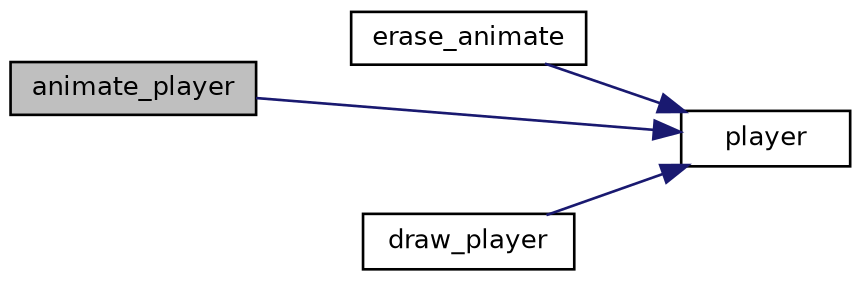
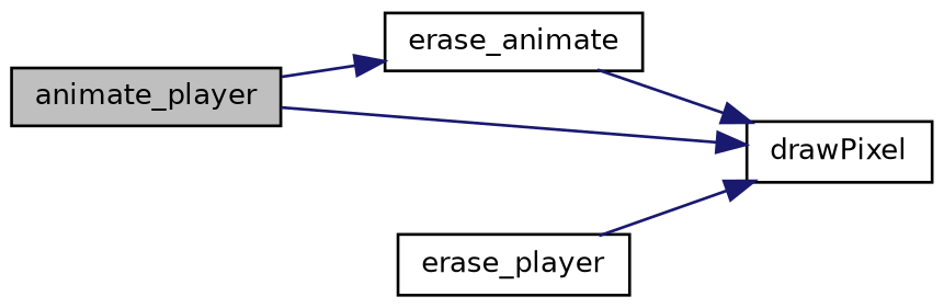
  digraph {
    rankdir=LR
    node [color=black fillcolor=white fontname=Helvetica fontsize=10 shape=record style=filled]
    edge [color=midnightblue fontname=Helvetica fontsize=10 labelfontname=Helvetica labelfontsize=10 style=solid]
    n1 [fillcolor=grey75 fontcolor=black height=0.2 label=animate_player width=0.4]
    n2 [height=0.2 label=erase_animate width=0.4]
-   n3 [height=0.2 label=player width=0.4]
-   n4 [height=0.2 label=draw_player width=0.4]
+   n3 [height=0.2 label=drawPixel width=0.4]
+   n4 [height=0.2 label=erase_player width=0.4]
+   n1 -> n2
    n1 -> n3
    n2 -> n3
    n4 -> n3
  }
